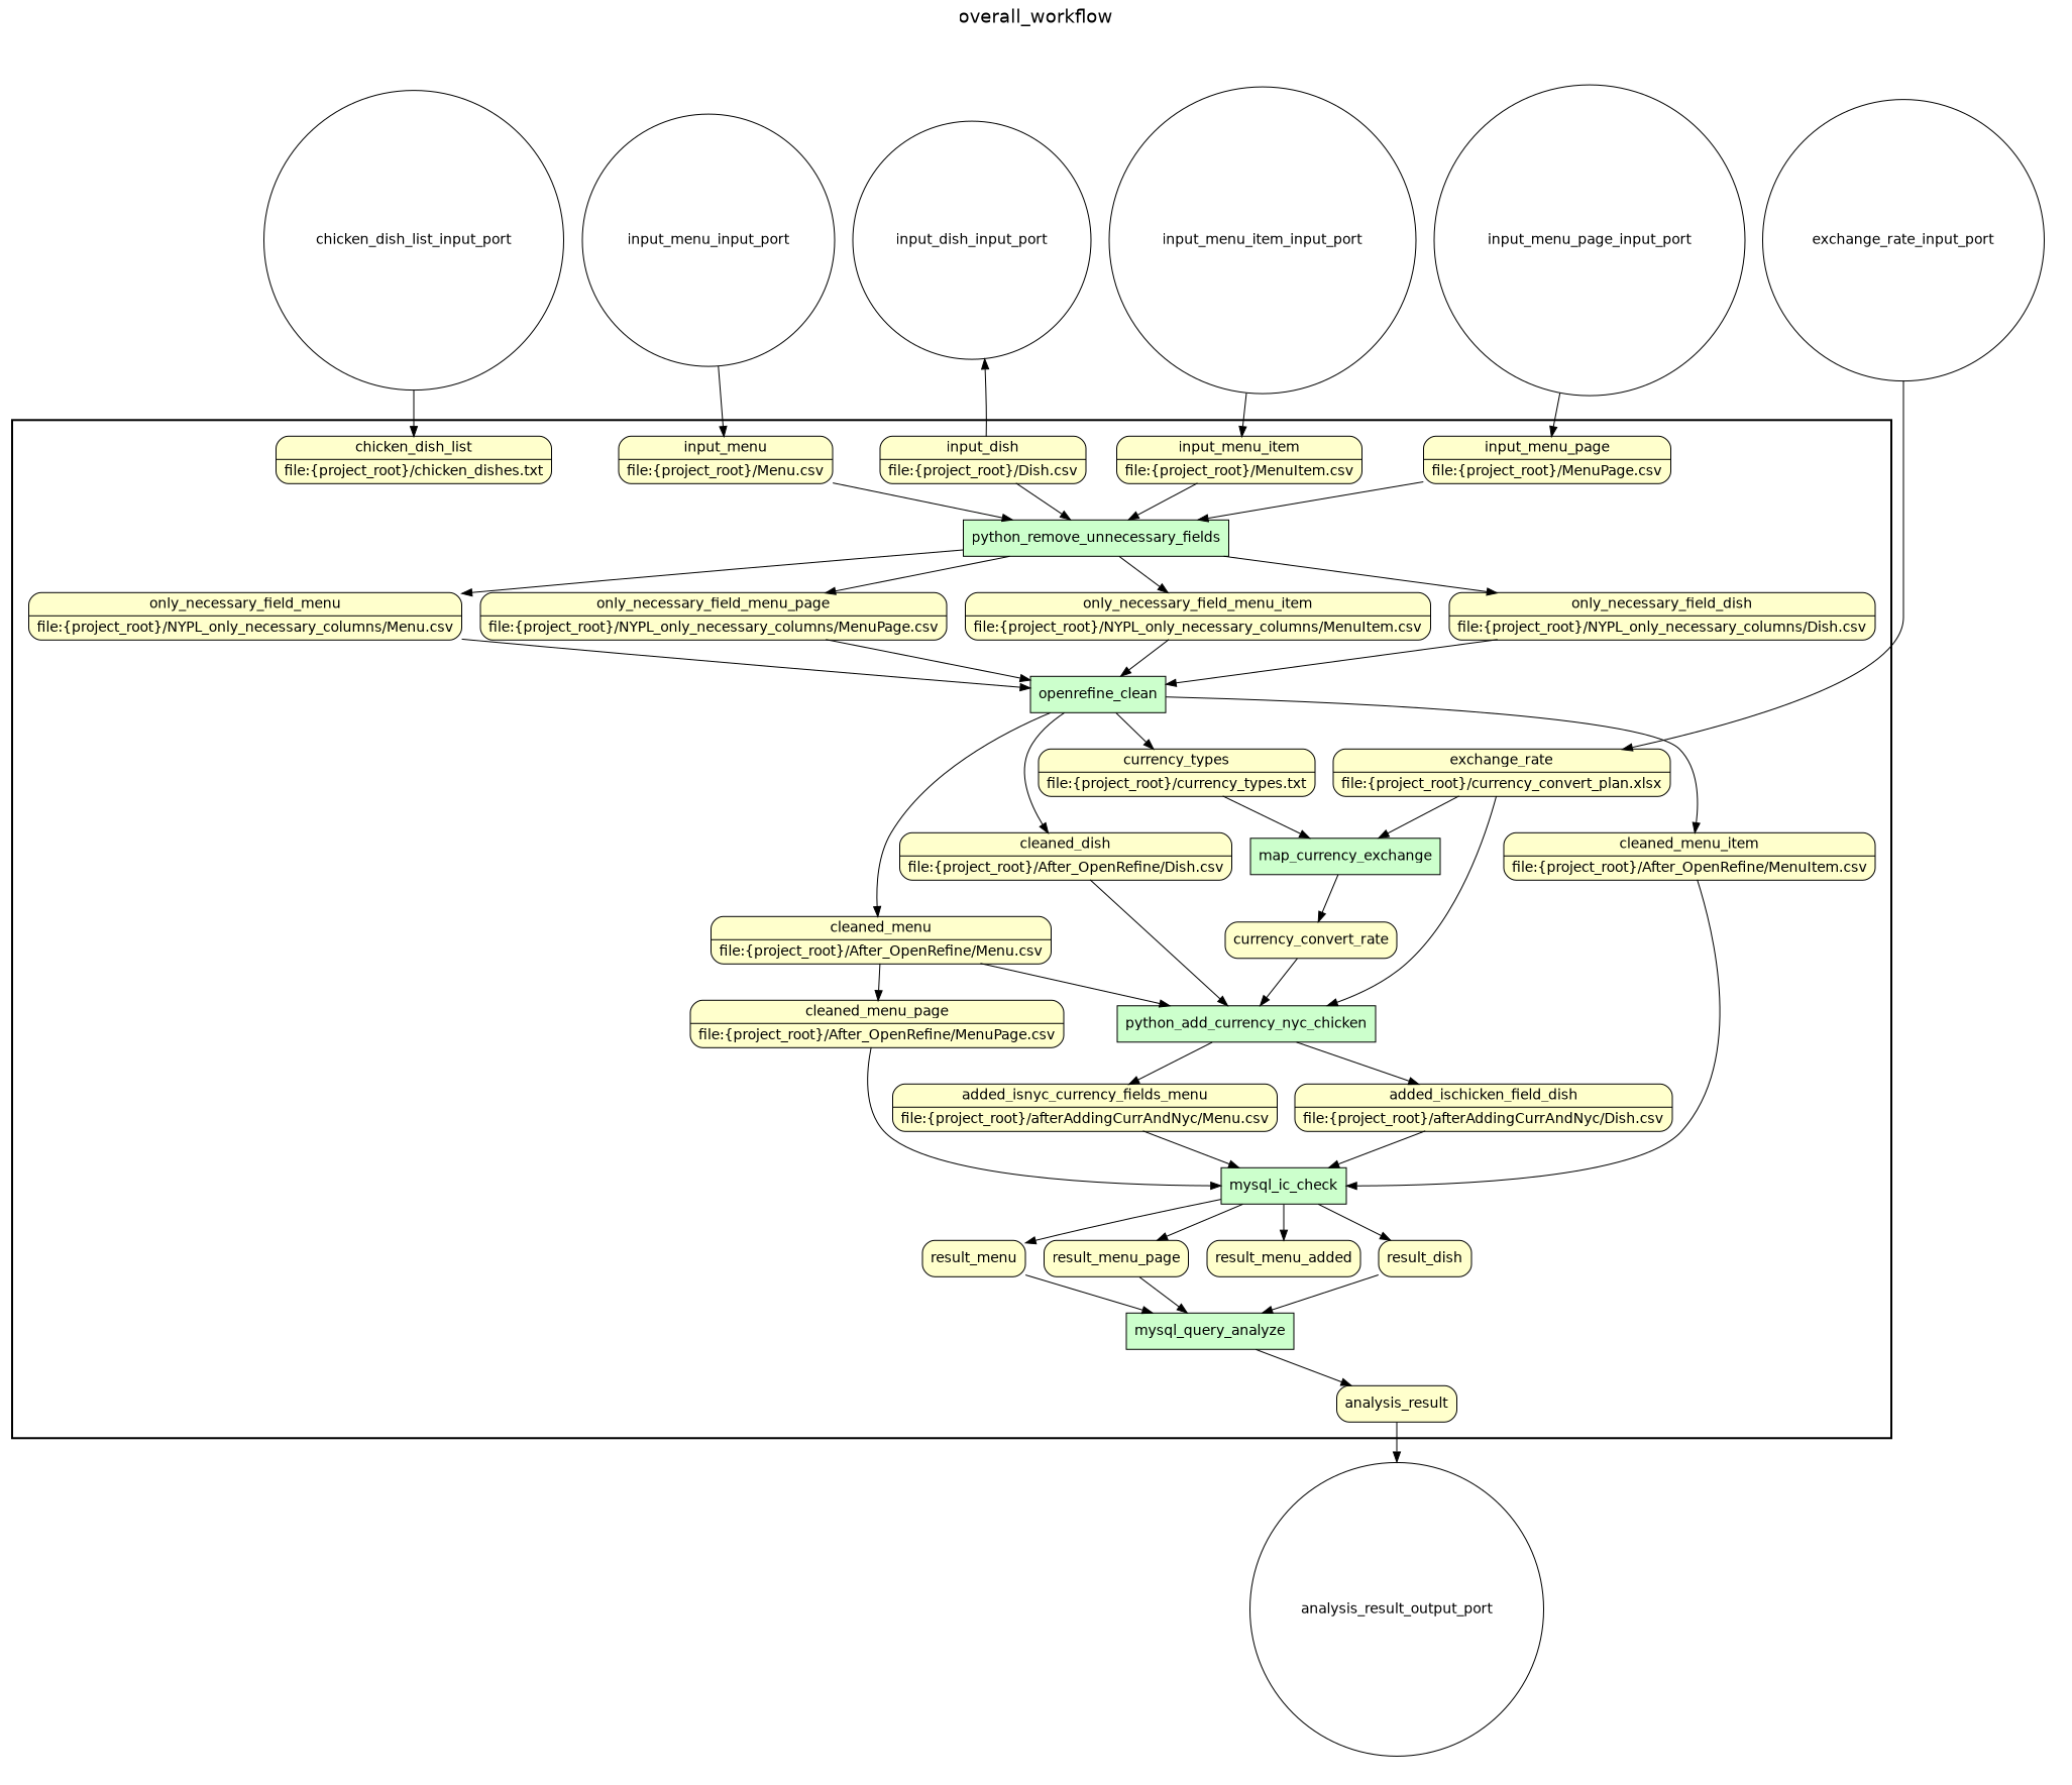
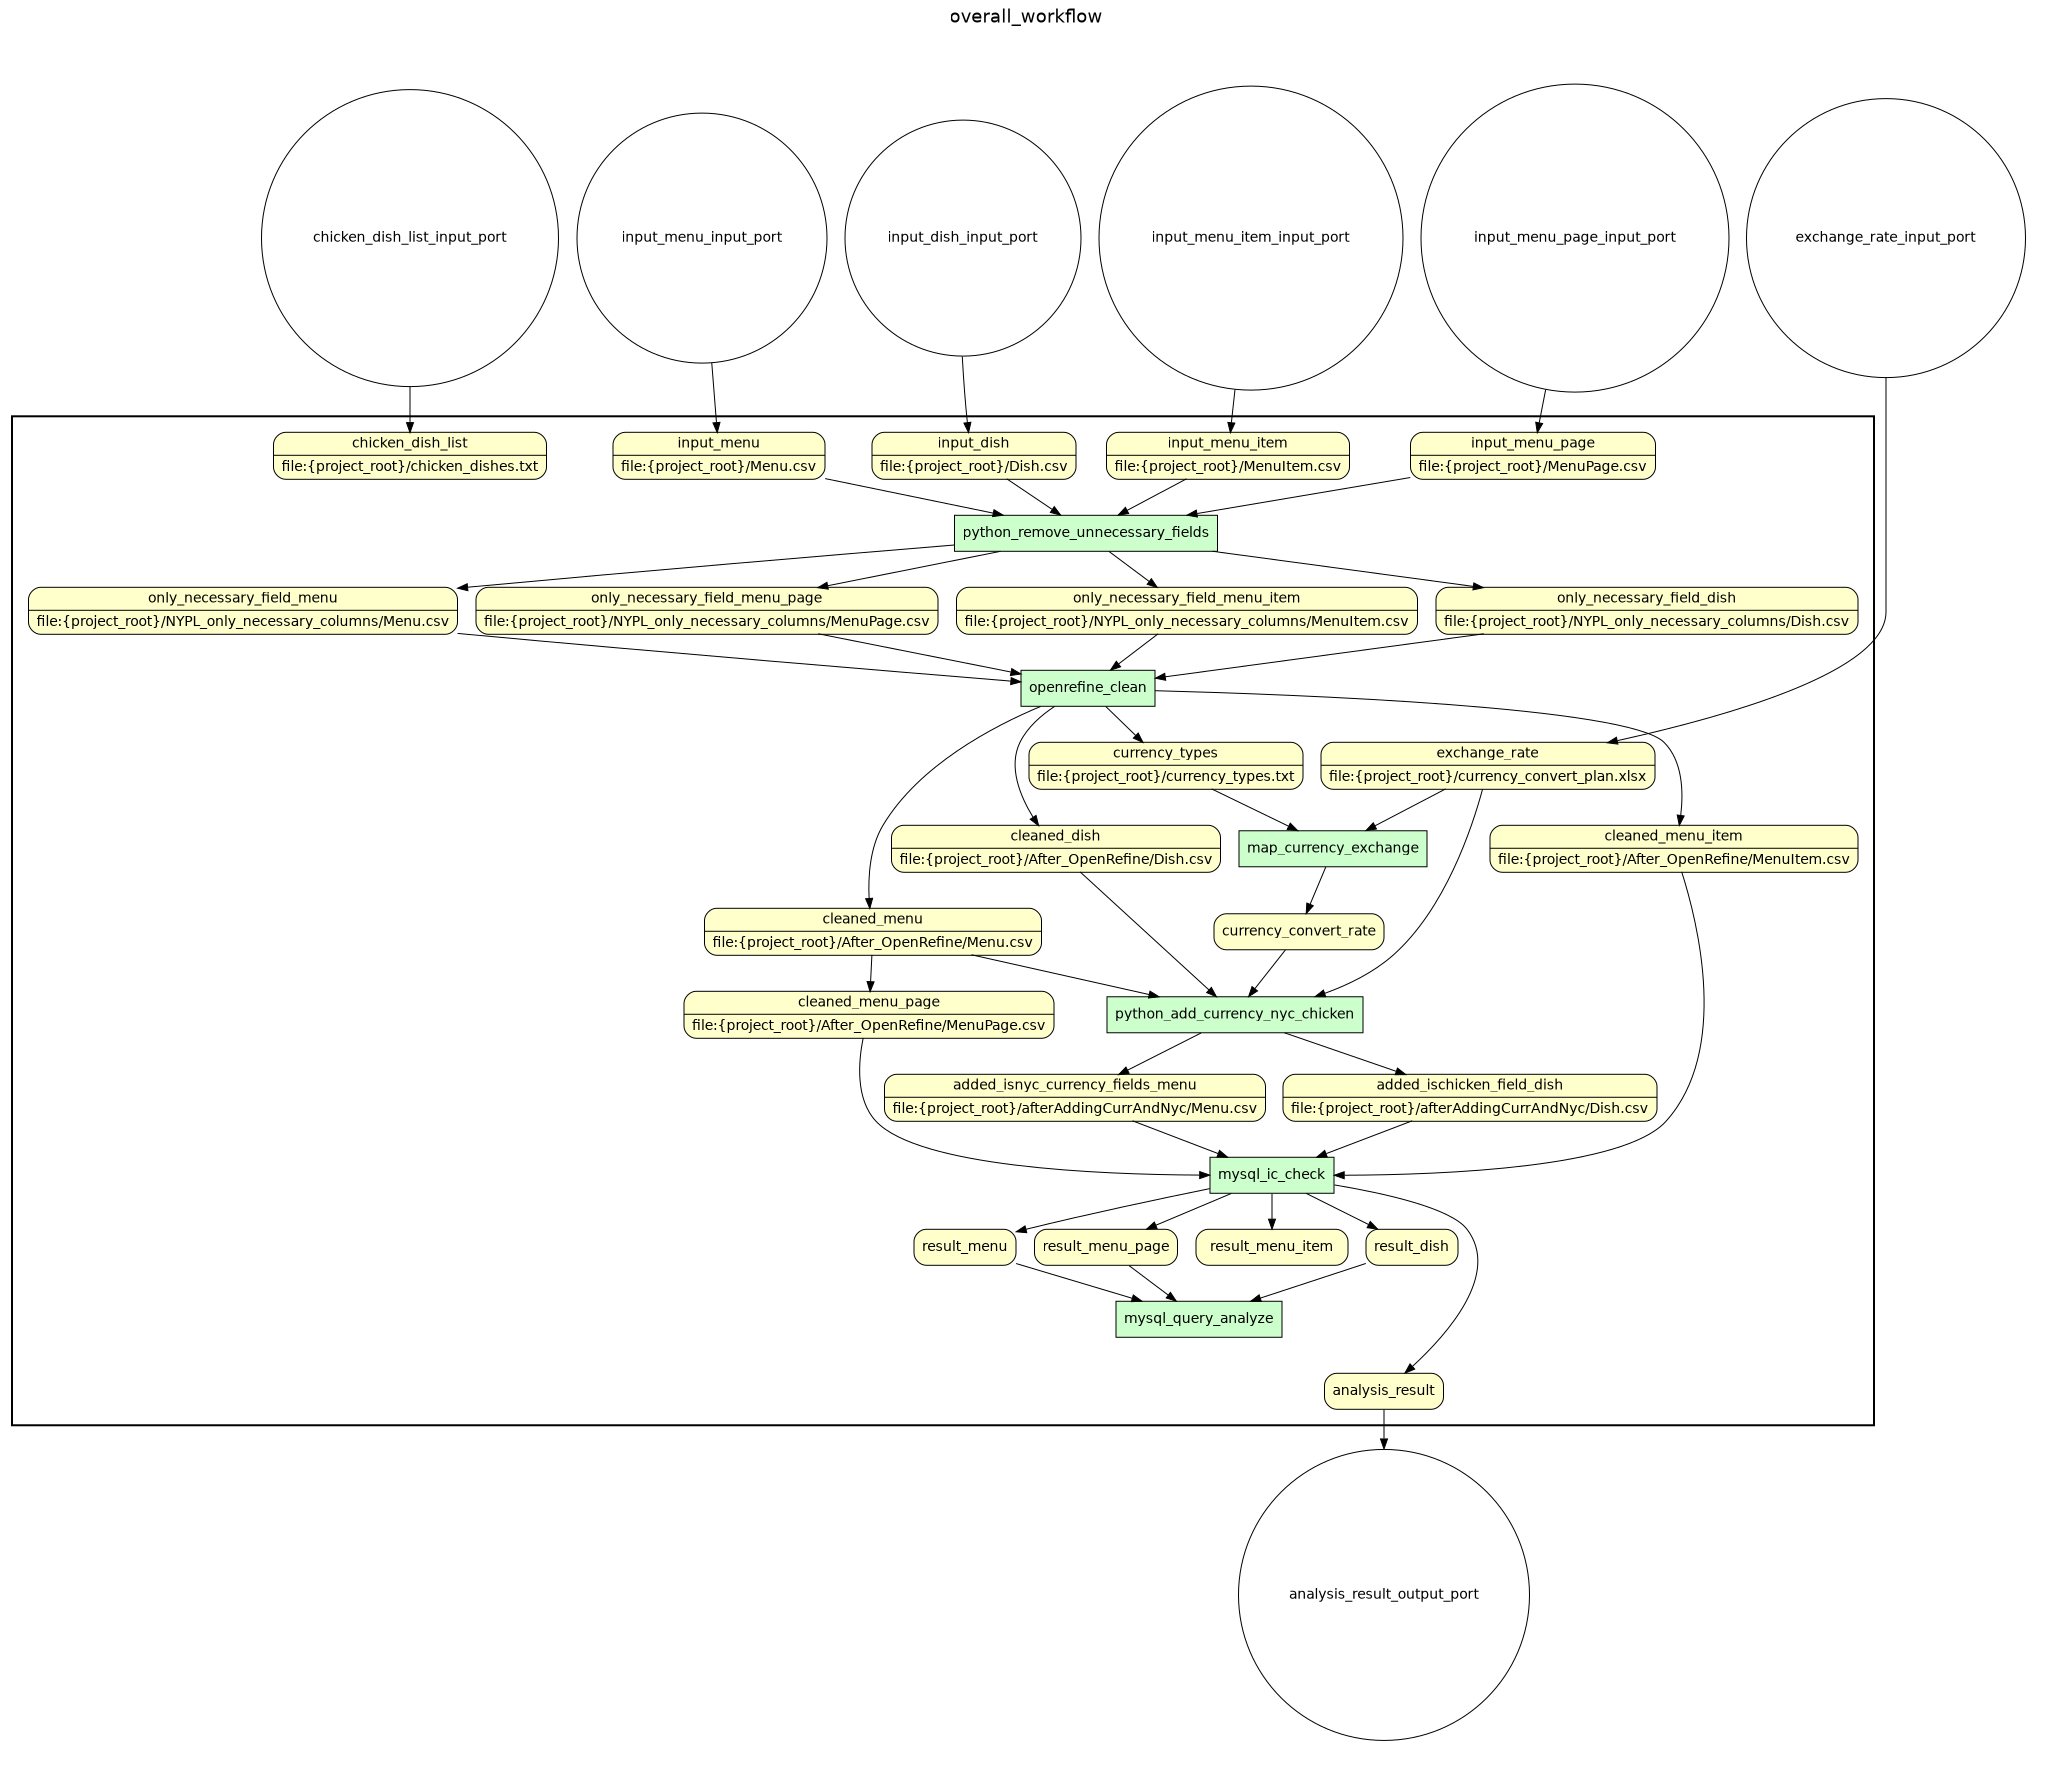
  digraph {
    fontname="DejaVu Sans"
    fontsize=18
    label=overall_workflow
    labelloc=t
    rankdir=TB
    node [fillcolor="#FFFFCC" fontname="DejaVu Sans" peripheries=1 shape=record style="rounded,filled"]
    edge [fontname="DejaVu Sans"]
    python_remove_unnecessary_fields [fillcolor="#CCFFCC" shape=box style=filled]
    n2 [label="{<f0> only_necessary_field_menu |<f1> file\:\{project_root\}/NYPL_only_necessary_columns/Menu.csv}" rankdir=LR]
    n3 [label="{<f0> only_necessary_field_menu_page |<f1> file\:\{project_root\}/NYPL_only_necessary_columns/MenuPage.csv}" rankdir=LR]
    n4 [label="{<f0> only_necessary_field_menu_item |<f1> file\:\{project_root\}/NYPL_only_necessary_columns/MenuItem.csv}" rankdir=LR]
    n5 [label="{<f0> only_necessary_field_dish |<f1> file\:\{project_root\}/NYPL_only_necessary_columns/Dish.csv}" rankdir=LR]
    openrefine_clean [fillcolor="#CCFFCC" shape=box style=filled]
    n7 [label="{<f0> currency_types |<f1> file\:\{project_root\}/currency_types.txt}" rankdir=LR]
    n8 [label="{<f0> cleaned_menu |<f1> file\:\{project_root\}/After_OpenRefine/Menu.csv}" rankdir=LR]
    n9 [label="{<f0> cleaned_dish |<f1> file\:\{project_root\}/After_OpenRefine/Dish.csv}" rankdir=LR]
    n10 [label="{<f0> cleaned_menu_page |<f1> file\:\{project_root\}/After_OpenRefine/MenuPage.csv}" rankdir=LR]
    n11 [label="{<f0> cleaned_menu_item |<f1> file\:\{project_root\}/After_OpenRefine/MenuItem.csv}" rankdir=LR]
    map_currency_exchange [fillcolor="#CCFFCC" shape=box style=filled]
    n13 [label=currency_convert_rate shape=box]
    python_add_currency_nyc_chicken [fillcolor="#CCFFCC" shape=box style=filled]
    n15 [label="{<f0> added_isnyc_currency_fields_menu |<f1> file\:\{project_root\}/afterAddingCurrAndNyc/Menu.csv}" rankdir=LR]
    n16 [label="{<f0> added_ischicken_field_dish |<f1> file\:\{project_root\}/afterAddingCurrAndNyc/Dish.csv}" rankdir=LR]
    mysql_ic_check [fillcolor="#CCFFCC" shape=box style=filled]
    result_menu [shape=box]
    result_menu_page [shape=box]
-   result_menu_item [shape=box label=result_menu_added]
+   result_menu_item [shape=box]
    result_dish [shape=box]
    mysql_query_analyze [fillcolor="#CCFFCC" shape=box style=filled]
    analysis_result [shape=box]
    n24 [label="{<f0> input_menu |<f1> file\:\{project_root\}/Menu.csv}" rankdir=LR]
    n25 [label="{<f0> input_menu_page |<f1> file\:\{project_root\}/MenuPage.csv}" rankdir=LR]
    n26 [label="{<f0> input_menu_item |<f1> file\:\{project_root\}/MenuItem.csv}" rankdir=LR]
    n27 [label="{<f0> input_dish |<f1> file\:\{project_root\}/Dish.csv}" rankdir=LR]
    n28 [label="{<f0> exchange_rate |<f1> file\:\{project_root\}/currency_convert_plan.xlsx}" rankdir=LR]
    n29 [label="{<f0> chicken_dish_list |<f1> file\:\{project_root\}/chicken_dishes.txt}" rankdir=LR]
    input_menu_input_port [fillcolor="#FFFFFF" shape=circle width=0.2]
    input_menu_page_input_port [fillcolor="#FFFFFF" shape=circle width=0.2]
    input_menu_item_input_port [fillcolor="#FFFFFF" shape=circle width=0.2]
    input_dish_input_port [fillcolor="#FFFFFF" shape=circle width=0.2]
    exchange_rate_input_port [fillcolor="#FFFFFF" shape=circle width=0.2]
    chicken_dish_list_input_port [fillcolor="#FFFFFF" shape=circle width=0.2]
    analysis_result_output_port [fillcolor="#FFFFFF" shape=circle width=0.2]
    subgraph cluster_1 {
      color=black
      label=""
      penwidth=2
      subgraph cluster_2 {
        color=white
        label=""
        penwidth=2
        python_remove_unnecessary_fields
        n2
        n3
        n4
        n5
        openrefine_clean
        n7
        n8
        n9
        n10
        n11
        map_currency_exchange
        n13
        python_add_currency_nyc_chicken
        n15
        n16
        mysql_ic_check
        result_menu
        result_menu_page
        result_menu_item
        result_dish
        mysql_query_analyze
        analysis_result
        n24
        n25
        n26
        n27
        n28
        n29
      }
    }
    subgraph cluster_3 {
      color=white
      label=""
      subgraph cluster_4 {
        color=white
        label=""
        analysis_result_output_port
      }
    }
    subgraph cluster_5 {
      color=white
      label=""
      subgraph cluster_6 {
        color=white
        label=""
        input_menu_input_port
        input_menu_page_input_port
        input_menu_item_input_port
        input_dish_input_port
        exchange_rate_input_port
        chicken_dish_list_input_port
      }
    }
    python_remove_unnecessary_fields -> n2
    python_remove_unnecessary_fields -> n3
    python_remove_unnecessary_fields -> n4
    python_remove_unnecessary_fields -> n5
    n2 -> openrefine_clean
    n3 -> openrefine_clean
    n4 -> openrefine_clean
    n5 -> openrefine_clean
    openrefine_clean -> n7
    openrefine_clean -> n8
    openrefine_clean -> n9
    openrefine_clean -> n11
    n7 -> map_currency_exchange
    n8 -> n10
    n8 -> python_add_currency_nyc_chicken
    n9 -> python_add_currency_nyc_chicken
    n10 -> mysql_ic_check
    n11 -> mysql_ic_check
    map_currency_exchange -> n13
    n13 -> python_add_currency_nyc_chicken
    python_add_currency_nyc_chicken -> n15
    python_add_currency_nyc_chicken -> n16
    n15 -> mysql_ic_check
    n16 -> mysql_ic_check
    mysql_ic_check -> result_menu
    mysql_ic_check -> result_menu_page
    mysql_ic_check -> result_menu_item
    mysql_ic_check -> result_dish
    result_menu -> mysql_query_analyze
    result_menu_page -> mysql_query_analyze
    result_dish -> mysql_query_analyze
-   mysql_query_analyze -> analysis_result
+   mysql_ic_check -> analysis_result
    analysis_result -> analysis_result_output_port
    n24 -> python_remove_unnecessary_fields
    n25 -> python_remove_unnecessary_fields
    n26 -> python_remove_unnecessary_fields
    n27 -> python_remove_unnecessary_fields
    n28 -> map_currency_exchange
    n28 -> python_add_currency_nyc_chicken
    input_menu_input_port -> n24
    input_menu_page_input_port -> n25
    input_menu_item_input_port -> n26
-   n27 -> input_dish_input_port
+   input_dish_input_port -> n27
    exchange_rate_input_port -> n28
    chicken_dish_list_input_port -> n29
  }
